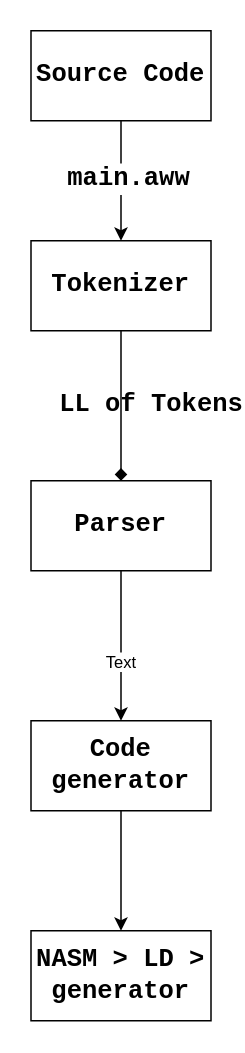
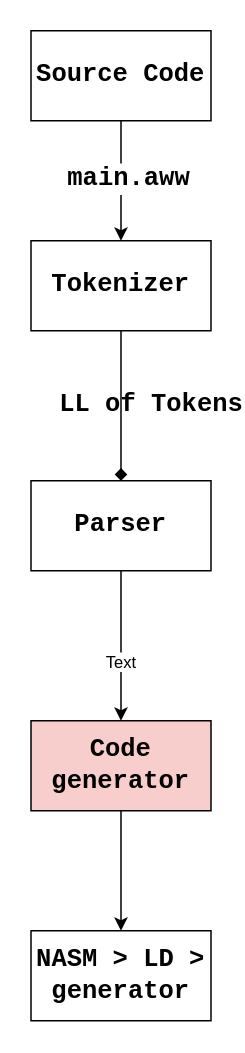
  <mxCell id="0" />
  <mxCell id="1" parent="0" />
  <mxCell id="2" value="" style="edgeStyle=orthogonalEdgeStyle;rounded=0;orthogonalLoop=1;jettySize=auto;html=1;labelBackgroundColor=none;fontColor=default;fontFamily=Courier New;fontStyle=1;fontSize=17;" parent="1" source="4" target="5" edge="1"><mxGeometry relative="1" as="geometry" /></mxCell>
  <mxCell id="3" value="&lt;div style=&quot;font-size: 17px;&quot;&gt;main.aww&lt;/div&gt;" style="edgeLabel;html=1;align=center;verticalAlign=middle;resizable=0;points=[];fontFamily=Courier New;fontStyle=1;fontSize=17;rounded=0;" parent="2" vertex="1" connectable="0"><mxGeometry x="0.429" y="1" relative="1" as="geometry"><mxPoint x="3" y="-19" as="offset" /></mxGeometry></mxCell>
  <mxCell id="4" value="Source Code" style="rounded=0;whiteSpace=wrap;html=1;labelBackgroundColor=none;fontFamily=Courier New;fontStyle=1;fontSize=17;" parent="1" vertex="1"><mxGeometry x="20" y="20" width="120" height="60" as="geometry" /></mxCell>
  <mxCell id="5" value="Tokenizer" style="whiteSpace=wrap;html=1;rounded=0;labelBackgroundColor=none;fontFamily=Courier New;fontStyle=1;fontSize=17;" parent="1" vertex="1"><mxGeometry x="20" y="160" width="120" height="60" as="geometry" /></mxCell>
  <mxCell id="6" value="" style="edgeStyle=orthogonalEdgeStyle;rounded=0;orthogonalLoop=1;jettySize=auto;html=1;labelBackgroundColor=none;fontColor=default;fontFamily=Courier New;fontStyle=1;fontSize=17;" parent="1" source="8" target="10" edge="1"><mxGeometry relative="1" as="geometry"><mxPoint x="230" y="440" as="sourcePoint" /></mxGeometry></mxCell>
  <mxCell id="7" value="Text" style="edgeLabel;html=1;align=center;verticalAlign=middle;resizable=0;points=[];" parent="6" vertex="1" connectable="0"><mxGeometry x="0.202" y="-1" relative="1" as="geometry"><mxPoint as="offset" /></mxGeometry></mxCell>
  <mxCell id="8" value="Parser" style="whiteSpace=wrap;html=1;rounded=0;labelBackgroundColor=none;fontFamily=Courier New;fontStyle=1;fontSize=17;" parent="1" vertex="1"><mxGeometry x="20" y="320" width="120" height="60" as="geometry" /></mxCell>
  <mxCell id="9" value="" style="edgeStyle=orthogonalEdgeStyle;rounded=0;orthogonalLoop=1;jettySize=auto;html=1;labelBackgroundColor=none;fontColor=default;fontFamily=Courier New;fontStyle=1;fontSize=17;" parent="1" source="10" target="11" edge="1"><mxGeometry relative="1" as="geometry" /></mxCell>
- <mxCell id="10" value="Code generator" style="whiteSpace=wrap;html=1;rounded=0;labelBackgroundColor=none;fontFamily=Courier New;fontStyle=1;fontSize=17;" parent="1" vertex="1"><mxGeometry x="20" y="480" width="120" height="60" as="geometry" /></mxCell>
+ <mxCell id="10" value="Code generator" style="whiteSpace=wrap;html=1;rounded=0;labelBackgroundColor=none;fontFamily=Courier New;fontStyle=1;fontSize=17;fillColor=#f8cecc;" parent="1" vertex="1"><mxGeometry x="20" y="480" width="120" height="60" as="geometry" /></mxCell>
  <mxCell id="11" value="NASM &amp;gt; LD &amp;gt; generator" style="whiteSpace=wrap;html=1;rounded=0;labelBackgroundColor=none;fontFamily=Courier New;fontStyle=1;fontSize=17;" parent="1" vertex="1"><mxGeometry x="20" y="620" width="120" height="60" as="geometry" /></mxCell>
  <mxCell id="12" value="LL of Tokens" style="edgeStyle=orthogonalEdgeStyle;rounded=0;orthogonalLoop=1;jettySize=auto;html=1;labelBackgroundColor=none;fontColor=default;fontFamily=Courier New;fontStyle=1;fontSize=17;endArrow=diamond;" parent="1" source="5" target="8" edge="1"><mxGeometry y="20" relative="1" as="geometry"><mxPoint x="84" y="270" as="sourcePoint" /><mxPoint x="84" y="240" as="targetPoint" /><mxPoint as="offset" /></mxGeometry></mxCell>
